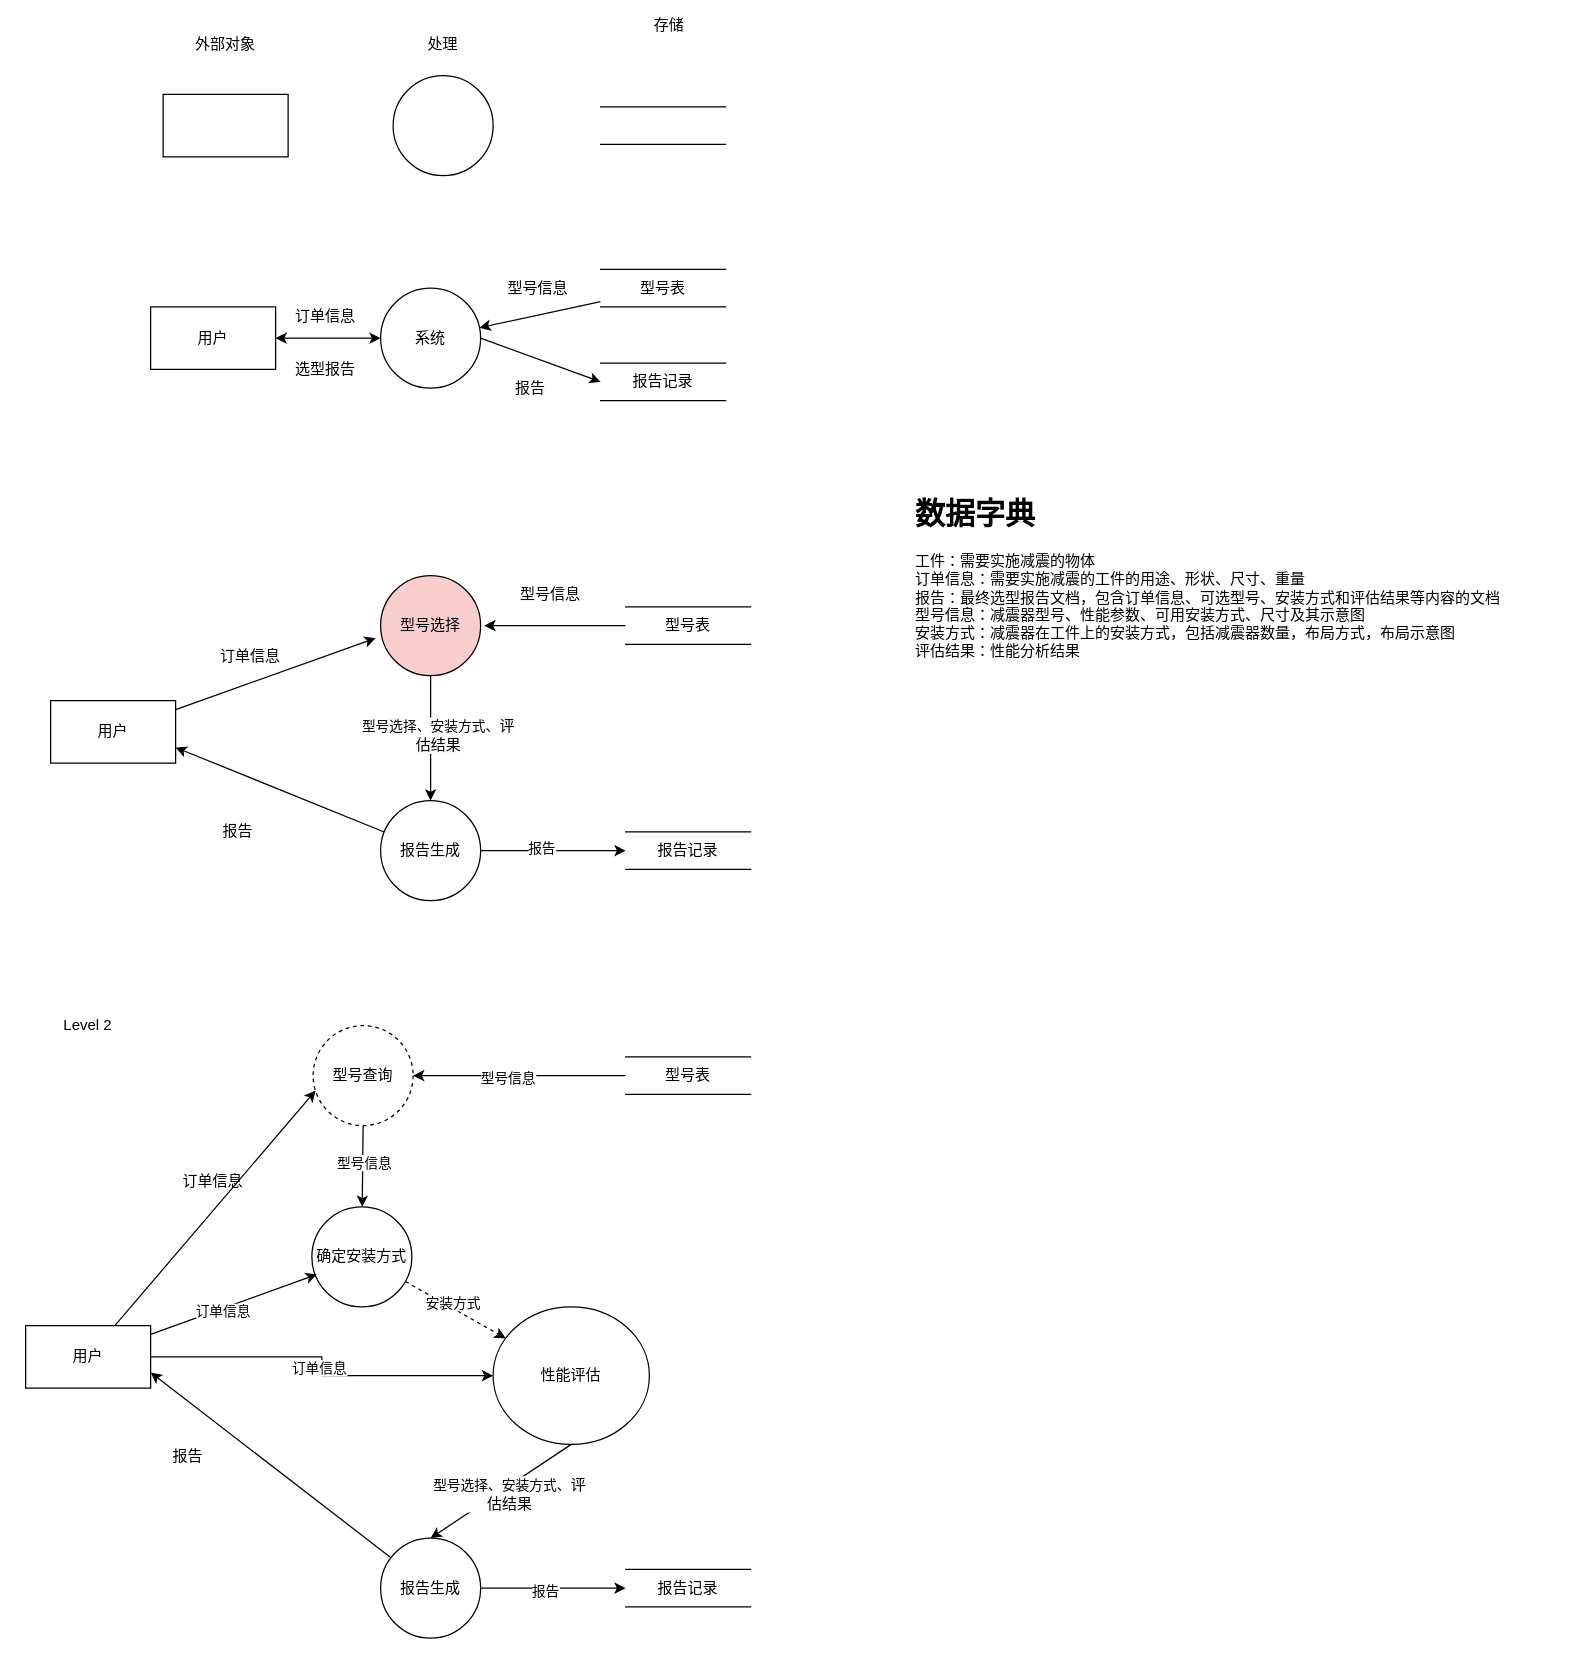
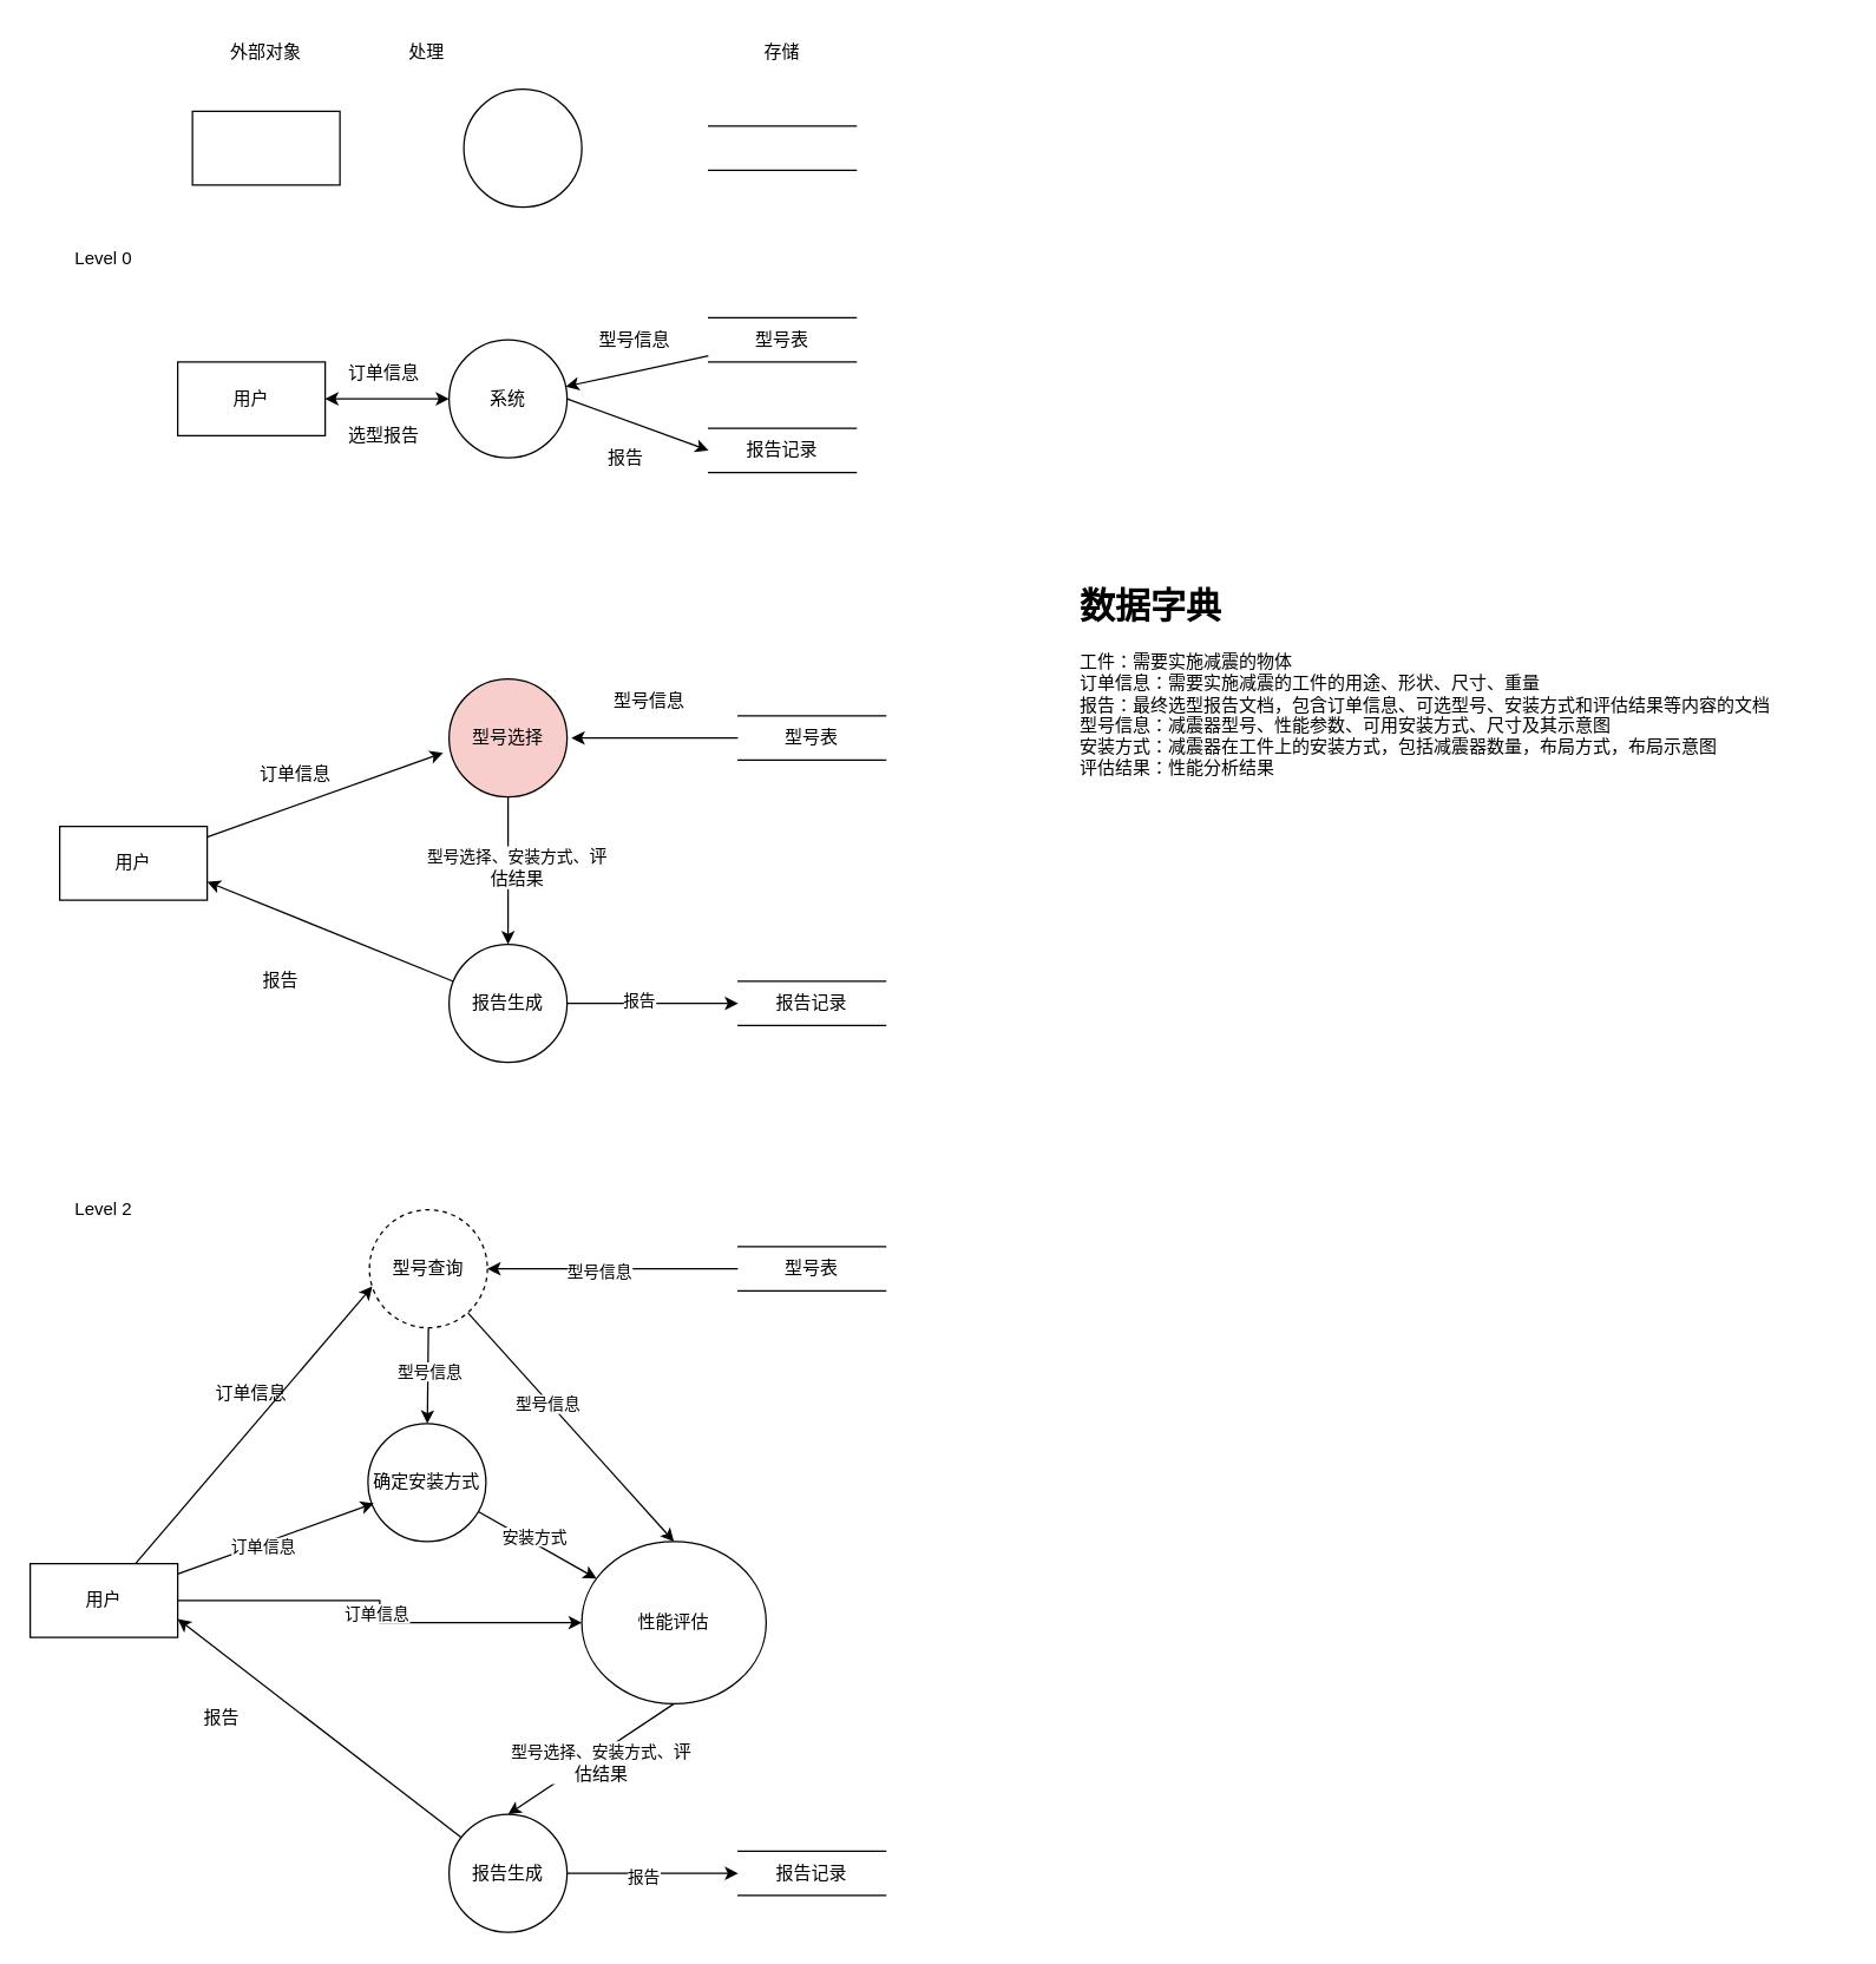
  <mxCell id="0" />
  <mxCell id="1" parent="0" />
  <mxCell id="2" value="" style="html=1;dashed=0;whiteSpace=wrap;" vertex="1" parent="1"><mxGeometry x="130" y="75" width="100" height="50" as="geometry" /></mxCell>
  <mxCell id="3" value="" style="html=1;dashed=0;whiteSpace=wrap;shape=partialRectangle;right=0;left=0;" vertex="1" parent="1"><mxGeometry x="480" y="85" width="100" height="30" as="geometry" /></mxCell>
  <mxCell id="4" value="" style="ellipse;whiteSpace=wrap;html=1;aspect=fixed;" vertex="1" parent="1"><mxGeometry x="314" y="60" width="80" height="80" as="geometry" /></mxCell>
  <mxCell id="5" value="外部对象" style="text;html=1;align=center;verticalAlign=middle;whiteSpace=wrap;rounded=0;" vertex="1" parent="1"><mxGeometry x="150" y="20" width="60" height="30" as="geometry" /></mxCell>
- <mxCell id="6" value="处理" style="text;html=1;align=center;verticalAlign=middle;whiteSpace=wrap;rounded=0;" vertex="1" parent="1"><mxGeometry x="324" y="20" width="60" height="30" as="geometry" /></mxCell>
- <mxCell id="7" value="存储" style="text;html=1;align=center;verticalAlign=middle;whiteSpace=wrap;rounded=0;" vertex="1" parent="1"><mxGeometry x="505" y="5" width="60" height="30" as="geometry" /></mxCell>
+ <mxCell id="6" value="处理" style="text;html=1;align=center;verticalAlign=middle;whiteSpace=wrap;rounded=0;" vertex="1" parent="1"><mxGeometry x="259" y="20" width="60" height="30" as="geometry" /></mxCell>
+ <mxCell id="7" value="存储" style="text;html=1;align=center;verticalAlign=middle;whiteSpace=wrap;rounded=0;" vertex="1" parent="1"><mxGeometry x="500" y="20" width="60" height="30" as="geometry" /></mxCell>
+ <mxCell id="8" value="Level 0" style="text;html=1;align=center;verticalAlign=middle;whiteSpace=wrap;rounded=0;" vertex="1" parent="1"><mxGeometry x="40" y="160" width="60" height="30" as="geometry" /></mxCell>
  <mxCell id="9" value="" style="rounded=0;orthogonalLoop=1;jettySize=auto;html=1;startArrow=classic;startFill=1;" edge="1" parent="1" source="10" target="12"><mxGeometry relative="1" as="geometry" /></mxCell>
  <mxCell id="10" value="用户" style="html=1;dashed=0;whiteSpace=wrap;" vertex="1" parent="1"><mxGeometry x="120" y="245" width="100" height="50" as="geometry" /></mxCell>
  <mxCell id="11" value="" style="rounded=0;orthogonalLoop=1;jettySize=auto;html=1;startArrow=classic;startFill=1;endArrow=none;endFill=0;" edge="1" parent="1" source="12" target="13"><mxGeometry relative="1" as="geometry" /></mxCell>
  <mxCell id="12" value="系统" style="ellipse;whiteSpace=wrap;html=1;aspect=fixed;" vertex="1" parent="1"><mxGeometry x="304" y="230" width="80" height="80" as="geometry" /></mxCell>
  <mxCell id="13" value="型号表" style="html=1;dashed=0;whiteSpace=wrap;shape=partialRectangle;right=0;left=0;" vertex="1" parent="1"><mxGeometry x="480" y="215" width="100" height="30" as="geometry" /></mxCell>
  <mxCell id="14" value="报告记录" style="html=1;dashed=0;whiteSpace=wrap;shape=partialRectangle;right=0;left=0;" vertex="1" parent="1"><mxGeometry x="480" y="290" width="100" height="30" as="geometry" /></mxCell>
  <mxCell id="15" value="" style="endArrow=classic;html=1;rounded=0;exitX=1;exitY=0.5;exitDx=0;exitDy=0;entryX=0;entryY=0.5;entryDx=0;entryDy=0;" edge="1" parent="1" source="12" target="14"><mxGeometry width="50" height="50" relative="1" as="geometry"><mxPoint x="410" y="380" as="sourcePoint" /><mxPoint x="460" y="330" as="targetPoint" /></mxGeometry></mxCell>
  <mxCell id="16" value="" style="rounded=0;orthogonalLoop=1;jettySize=auto;html=1;startArrow=none;startFill=0;" edge="1" parent="1" source="17"><mxGeometry relative="1" as="geometry"><mxPoint x="300" y="510" as="targetPoint" /></mxGeometry></mxCell>
  <mxCell id="17" value="用户" style="html=1;dashed=0;whiteSpace=wrap;" vertex="1" parent="1"><mxGeometry x="40" y="560" width="100" height="50" as="geometry" /></mxCell>
  <mxCell id="18" value="" style="rounded=0;orthogonalLoop=1;jettySize=auto;html=1;startArrow=classic;startFill=1;endArrow=none;endFill=0;" edge="1" parent="1" target="19"><mxGeometry relative="1" as="geometry"><mxPoint x="387" y="500" as="sourcePoint" /></mxGeometry></mxCell>
  <mxCell id="19" value="型号表" style="html=1;dashed=0;whiteSpace=wrap;shape=partialRectangle;right=0;left=0;" vertex="1" parent="1"><mxGeometry x="500" y="485" width="100" height="30" as="geometry" /></mxCell>
  <mxCell id="20" value="报告记录" style="html=1;dashed=0;whiteSpace=wrap;shape=partialRectangle;right=0;left=0;" vertex="1" parent="1"><mxGeometry x="500" y="665" width="100" height="30" as="geometry" /></mxCell>
  <mxCell id="21" value="" style="endArrow=classic;html=1;rounded=0;entryX=0;entryY=0.5;entryDx=0;entryDy=0;" edge="1" parent="1" source="31" target="20"><mxGeometry width="50" height="50" relative="1" as="geometry"><mxPoint x="388" y="500" as="sourcePoint" /><mxPoint x="464" y="560" as="targetPoint" /></mxGeometry></mxCell>
  <mxCell id="22" value="报告" style="edgeLabel;html=1;align=center;verticalAlign=middle;resizable=0;points=[];" vertex="1" connectable="0" parent="21"><mxGeometry x="-0.172" y="3" relative="1" as="geometry"><mxPoint as="offset" /></mxGeometry></mxCell>
  <mxCell id="23" value="订单信息" style="text;html=1;align=center;verticalAlign=middle;whiteSpace=wrap;rounded=0;" vertex="1" parent="1"><mxGeometry x="230" y="238" width="60" height="30" as="geometry" /></mxCell>
  <mxCell id="24" value="选型报告" style="text;html=1;align=center;verticalAlign=middle;whiteSpace=wrap;rounded=0;" vertex="1" parent="1"><mxGeometry x="230" y="280" width="60" height="30" as="geometry" /></mxCell>
  <mxCell id="25" value="型号信息" style="text;html=1;align=center;verticalAlign=middle;whiteSpace=wrap;rounded=0;" vertex="1" parent="1"><mxGeometry x="400" y="215" width="60" height="30" as="geometry" /></mxCell>
  <mxCell id="26" value="报告" style="text;html=1;align=center;verticalAlign=middle;whiteSpace=wrap;rounded=0;" vertex="1" parent="1"><mxGeometry x="394" y="295" width="60" height="30" as="geometry" /></mxCell>
  <mxCell id="27" value="" style="edgeStyle=orthogonalEdgeStyle;rounded=0;orthogonalLoop=1;jettySize=auto;html=1;entryX=0.5;entryY=0;entryDx=0;entryDy=0;" edge="1" parent="1" source="29" target="31"><mxGeometry relative="1" as="geometry"><mxPoint x="344" y="585" as="targetPoint" /></mxGeometry></mxCell>
  <mxCell id="28" value="型号选择、安装方式、&lt;span style=&quot;font-size: 12px; text-align: left; text-wrap: wrap; background-color: rgb(251, 251, 251);&quot;&gt;评估结果&lt;/span&gt;" style="edgeLabel;html=1;align=center;verticalAlign=middle;resizable=0;points=[];" vertex="1" connectable="0" parent="27"><mxGeometry x="-0.06" y="5" relative="1" as="geometry"><mxPoint as="offset" /></mxGeometry></mxCell>
  <mxCell id="29" value="型号选择" style="ellipse;whiteSpace=wrap;html=1;aspect=fixed;fillColor=#f8cecc;" vertex="1" parent="1"><mxGeometry x="304" y="460" width="80" height="80" as="geometry" /></mxCell>
  <mxCell id="30" style="rounded=0;orthogonalLoop=1;jettySize=auto;html=1;entryX=1;entryY=0.75;entryDx=0;entryDy=0;" edge="1" parent="1" source="31" target="17"><mxGeometry relative="1" as="geometry" /></mxCell>
  <mxCell id="31" value="报告生成" style="ellipse;whiteSpace=wrap;html=1;aspect=fixed;" vertex="1" parent="1"><mxGeometry x="304" y="640" width="80" height="80" as="geometry" /></mxCell>
  <mxCell id="32" value="订单信息" style="text;html=1;align=center;verticalAlign=middle;whiteSpace=wrap;rounded=0;" vertex="1" parent="1"><mxGeometry x="170" y="510" width="60" height="30" as="geometry" /></mxCell>
  <mxCell id="33" value="报告" style="text;html=1;align=center;verticalAlign=middle;whiteSpace=wrap;rounded=0;" vertex="1" parent="1"><mxGeometry x="160" y="650" width="60" height="30" as="geometry" /></mxCell>
  <mxCell id="34" value="Level 2" style="text;html=1;align=center;verticalAlign=middle;whiteSpace=wrap;rounded=0;" vertex="1" parent="1"><mxGeometry x="40" y="805" width="60" height="30" as="geometry" /></mxCell>
  <mxCell id="35" value="" style="rounded=0;orthogonalLoop=1;jettySize=auto;html=1;startArrow=none;startFill=0;entryX=0.025;entryY=0.65;entryDx=0;entryDy=0;entryPerimeter=0;" edge="1" parent="1" source="38" target="52"><mxGeometry relative="1" as="geometry"><mxPoint x="308" y="860" as="targetPoint" /></mxGeometry></mxCell>
  <mxCell id="36" style="edgeStyle=orthogonalEdgeStyle;rounded=0;orthogonalLoop=1;jettySize=auto;html=1;entryX=0;entryY=0.5;entryDx=0;entryDy=0;" edge="1" parent="1" source="38" target="60"><mxGeometry relative="1" as="geometry" /></mxCell>
  <mxCell id="37" value="订单信息" style="edgeLabel;html=1;align=center;verticalAlign=middle;resizable=0;points=[];" vertex="1" connectable="0" parent="36"><mxGeometry y="-3" relative="1" as="geometry"><mxPoint as="offset" /></mxGeometry></mxCell>
  <mxCell id="38" value="用户" style="html=1;dashed=0;whiteSpace=wrap;" vertex="1" parent="1"><mxGeometry x="20" y="1060" width="100" height="50" as="geometry" /></mxCell>
  <mxCell id="39" value="" style="rounded=0;orthogonalLoop=1;jettySize=auto;html=1;startArrow=classic;startFill=1;endArrow=none;endFill=0;exitX=1;exitY=0.5;exitDx=0;exitDy=0;" edge="1" parent="1" target="42" source="52"><mxGeometry relative="1" as="geometry"><mxPoint x="387" y="860" as="sourcePoint" /></mxGeometry></mxCell>
  <mxCell id="40" value="Text" style="edgeLabel;html=1;align=center;verticalAlign=middle;resizable=0;points=[];" vertex="1" connectable="0" parent="39"><mxGeometry x="-0.168" y="1" relative="1" as="geometry"><mxPoint as="offset" /></mxGeometry></mxCell>
  <mxCell id="41" value="型号信息" style="edgeLabel;html=1;align=center;verticalAlign=middle;resizable=0;points=[];" vertex="1" connectable="0" parent="39"><mxGeometry x="-0.115" y="-1" relative="1" as="geometry"><mxPoint as="offset" /></mxGeometry></mxCell>
  <mxCell id="42" value="型号表" style="html=1;dashed=0;whiteSpace=wrap;shape=partialRectangle;right=0;left=0;" vertex="1" parent="1"><mxGeometry x="500" y="845" width="100" height="30" as="geometry" /></mxCell>
  <mxCell id="43" value="报告记录" style="html=1;dashed=0;whiteSpace=wrap;shape=partialRectangle;right=0;left=0;" vertex="1" parent="1"><mxGeometry x="500" y="1255" width="100" height="30" as="geometry" /></mxCell>
  <mxCell id="44" value="" style="endArrow=classic;html=1;rounded=0;entryX=0;entryY=0.5;entryDx=0;entryDy=0;" edge="1" parent="1" source="54" target="43"><mxGeometry width="50" height="50" relative="1" as="geometry"><mxPoint x="388" y="1090" as="sourcePoint" /><mxPoint x="464" y="1150" as="targetPoint" /></mxGeometry></mxCell>
  <mxCell id="45" value="报告" style="edgeLabel;html=1;align=center;verticalAlign=middle;resizable=0;points=[];" vertex="1" connectable="0" parent="44"><mxGeometry x="-0.121" y="-2" relative="1" as="geometry"><mxPoint as="offset" /></mxGeometry></mxCell>
  <mxCell id="46" value="" style="rounded=0;orthogonalLoop=1;jettySize=auto;html=1;entryX=0.5;entryY=0;entryDx=0;entryDy=0;exitX=0.5;exitY=1;exitDx=0;exitDy=0;" edge="1" parent="1" source="60" target="54"><mxGeometry relative="1" as="geometry"><mxPoint x="344" y="945" as="targetPoint" /></mxGeometry></mxCell>
  <mxCell id="47" value="型号选择、安装方式、&lt;span style=&quot;font-size: 12px; text-align: left; text-wrap: wrap; background-color: rgb(251, 251, 251);&quot;&gt;评估结果&lt;/span&gt;" style="edgeLabel;html=1;align=center;verticalAlign=middle;resizable=0;points=[];" vertex="1" connectable="0" parent="46"><mxGeometry x="-0.06" y="5" relative="1" as="geometry"><mxPoint as="offset" /></mxGeometry></mxCell>
  <mxCell id="48" style="rounded=0;orthogonalLoop=1;jettySize=auto;html=1;" edge="1" parent="1" source="52" target="59"><mxGeometry relative="1" as="geometry" /></mxCell>
  <mxCell id="49" value="型号信息" style="edgeLabel;html=1;align=center;verticalAlign=middle;resizable=0;points=[];" vertex="1" connectable="0" parent="48"><mxGeometry x="-0.1" y="1" relative="1" as="geometry"><mxPoint as="offset" /></mxGeometry></mxCell>
+ <mxCell id="50" style="rounded=0;orthogonalLoop=1;jettySize=auto;html=1;entryX=0.5;entryY=0;entryDx=0;entryDy=0;" edge="1" parent="1" source="52" target="60"><mxGeometry relative="1" as="geometry" /></mxCell>
+ <mxCell id="51" value="型号信息" style="edgeLabel;html=1;align=center;verticalAlign=middle;resizable=0;points=[];" vertex="1" connectable="0" parent="50"><mxGeometry x="-0.212" y="-1" relative="1" as="geometry"><mxPoint as="offset" /></mxGeometry></mxCell>
  <mxCell id="52" value="型号查询" style="ellipse;whiteSpace=wrap;html=1;aspect=fixed;dashed=1;" vertex="1" parent="1"><mxGeometry x="250" y="820" width="80" height="80" as="geometry" /></mxCell>
  <mxCell id="53" style="rounded=0;orthogonalLoop=1;jettySize=auto;html=1;entryX=1;entryY=0.75;entryDx=0;entryDy=0;" edge="1" parent="1" source="54" target="38"><mxGeometry relative="1" as="geometry" /></mxCell>
  <mxCell id="54" value="报告生成" style="ellipse;whiteSpace=wrap;html=1;aspect=fixed;" vertex="1" parent="1"><mxGeometry x="304" y="1230" width="80" height="80" as="geometry" /></mxCell>
  <mxCell id="55" value="订单信息" style="text;html=1;align=center;verticalAlign=middle;whiteSpace=wrap;rounded=0;" vertex="1" parent="1"><mxGeometry x="140" y="930" width="60" height="30" as="geometry" /></mxCell>
  <mxCell id="56" value="报告" style="text;html=1;align=center;verticalAlign=middle;whiteSpace=wrap;rounded=0;" vertex="1" parent="1"><mxGeometry x="120" y="1150" width="60" height="30" as="geometry" /></mxCell>
- <mxCell id="57" style="rounded=0;orthogonalLoop=1;jettySize=auto;html=1;dashed=1;" edge="1" parent="1" source="59" target="60"><mxGeometry relative="1" as="geometry" /></mxCell>
+ <mxCell id="57" style="rounded=0;orthogonalLoop=1;jettySize=auto;html=1;" edge="1" parent="1" source="59" target="60"><mxGeometry relative="1" as="geometry" /></mxCell>
  <mxCell id="58" value="安装方式" style="edgeLabel;html=1;align=center;verticalAlign=middle;resizable=0;points=[];" vertex="1" connectable="0" parent="57"><mxGeometry x="-0.1" y="4" relative="1" as="geometry"><mxPoint as="offset" /></mxGeometry></mxCell>
  <mxCell id="59" value="确定安装方式" style="ellipse;whiteSpace=wrap;html=1;aspect=fixed;" vertex="1" parent="1"><mxGeometry x="249" y="965" width="80" height="80" as="geometry" /></mxCell>
  <mxCell id="60" value="性能评估" style="ellipse;whiteSpace=wrap;html=1;aspect=fixed;" vertex="1" parent="1"><mxGeometry x="394" y="1045" width="125" height="110" as="geometry" /></mxCell>
  <mxCell id="61" value="&lt;h1 style=&quot;margin-top: 0px;&quot;&gt;数据字典&lt;/h1&gt;&lt;div&gt;工件：&lt;span style=&quot;background-color: initial;&quot;&gt;需要实施减震的物体&lt;/span&gt;&lt;/div&gt;&lt;div&gt;订单信息：需要实施减震的工件的用途、形状、尺寸、重量&lt;/div&gt;&lt;div&gt;报告：最终选型报告文档，包含订单信息、可选型号、安装方式和评估结果等内容的文档&lt;/div&gt;&lt;div&gt;型号信息：减震器型号、性能参数、可用安装方式、尺寸及其示意图&lt;/div&gt;&lt;div&gt;安装方式：减震器在工件上的安装方式，包括减震器数量，布局方式，布局示意图&lt;/div&gt;&lt;div&gt;评估结果：性能分析结果&lt;br&gt;&lt;/div&gt;&lt;div&gt;&lt;br&gt;&lt;/div&gt;&lt;div&gt;&lt;br&gt;&lt;/div&gt;" style="text;html=1;whiteSpace=wrap;overflow=hidden;rounded=0;" vertex="1" parent="1"><mxGeometry x="730" y="390" width="520" height="270" as="geometry" /></mxCell>
  <mxCell id="62" value="型号信息" style="text;html=1;align=center;verticalAlign=middle;whiteSpace=wrap;rounded=0;" vertex="1" parent="1"><mxGeometry x="410" y="460" width="60" height="30" as="geometry" /></mxCell>
  <mxCell id="63" style="rounded=0;orthogonalLoop=1;jettySize=auto;html=1;entryX=0.05;entryY=0.675;entryDx=0;entryDy=0;entryPerimeter=0;" edge="1" parent="1" source="38" target="59"><mxGeometry relative="1" as="geometry" /></mxCell>
  <mxCell id="64" value="订单信息" style="edgeLabel;html=1;align=center;verticalAlign=middle;resizable=0;points=[];" vertex="1" connectable="0" parent="63"><mxGeometry x="-0.157" y="-3" relative="1" as="geometry"><mxPoint y="-1" as="offset" /></mxGeometry></mxCell>
